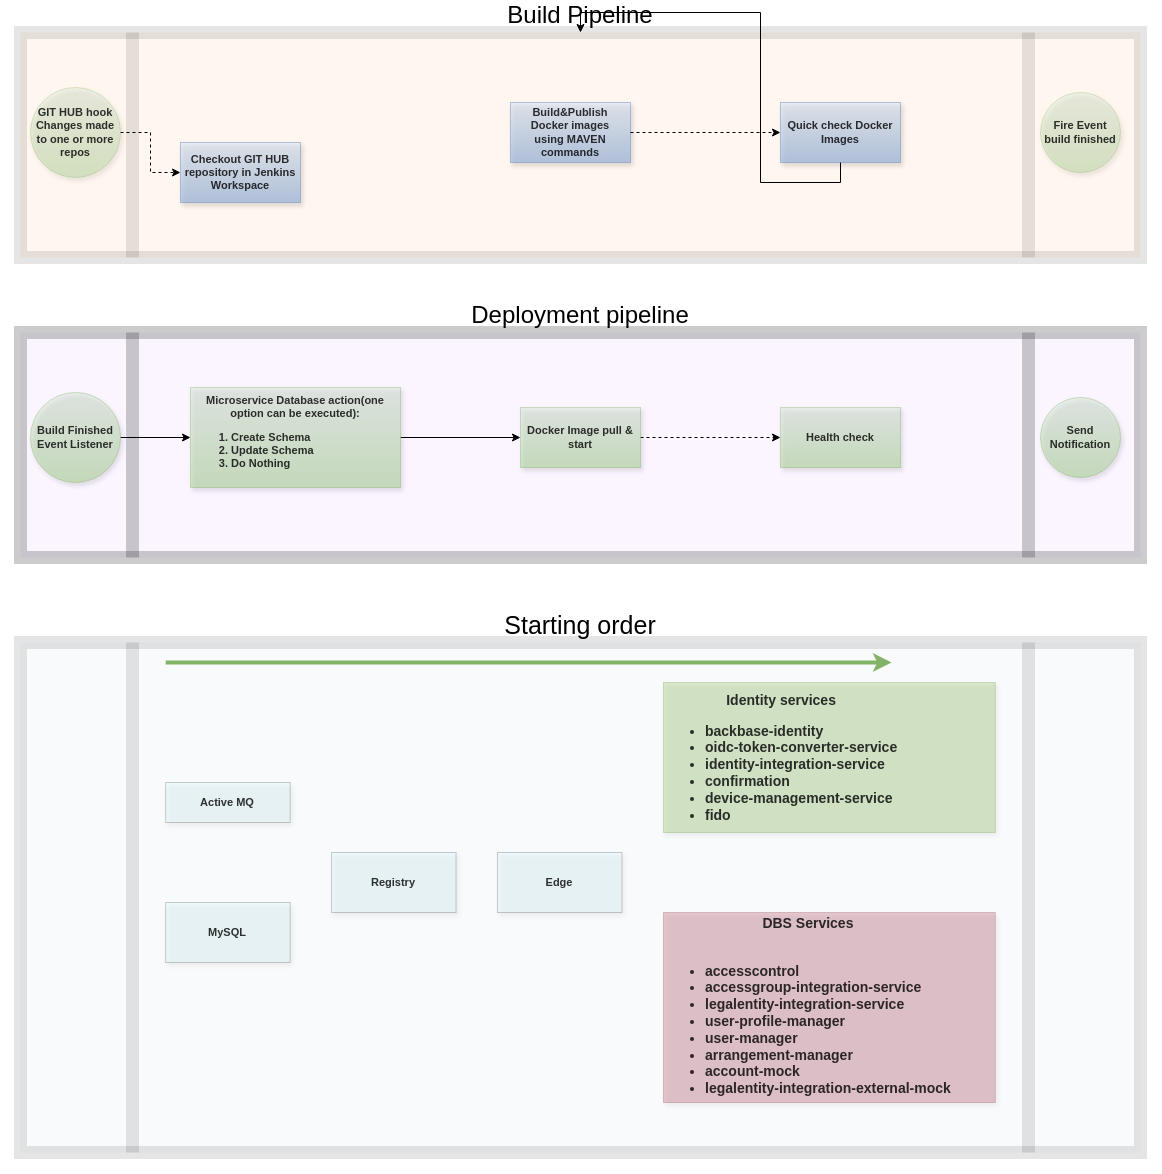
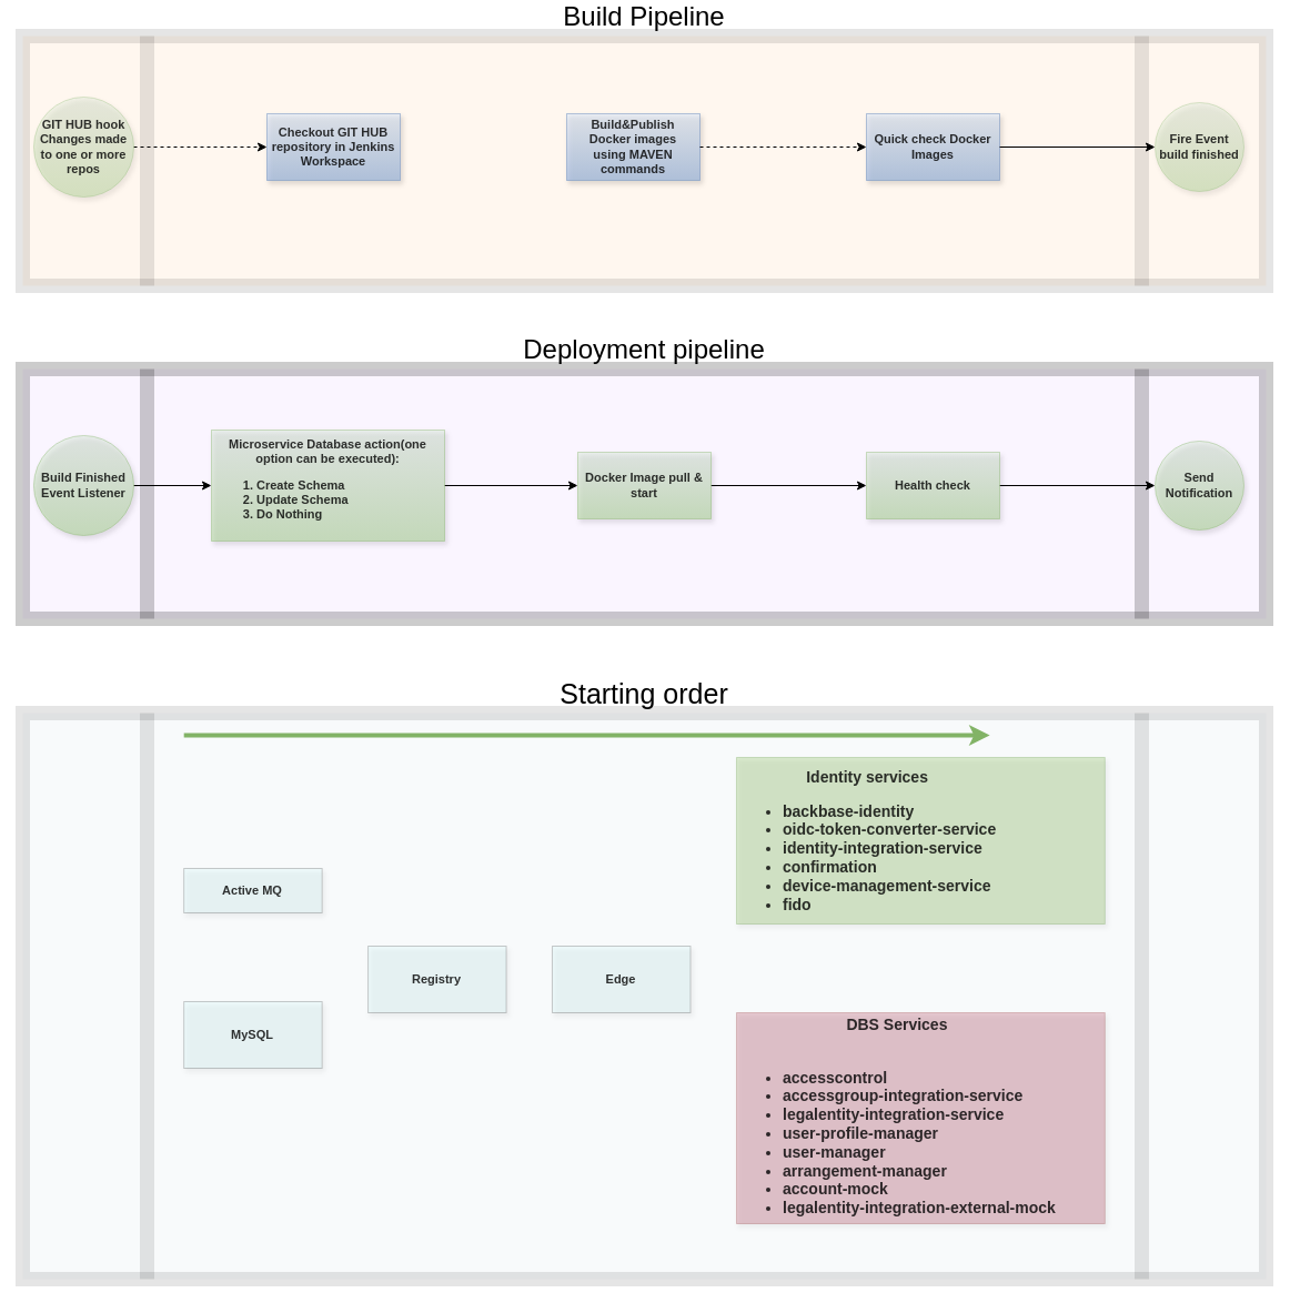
  <mxCell id="0" />
  <mxCell id="1" parent="0" />
  <mxCell id="2" value="Deployment pipeline" style="shape=process;whiteSpace=wrap;html=1;backgroundOutline=1;sketch=0;strokeWidth=13;opacity=20;labelPosition=center;verticalLabelPosition=top;align=center;verticalAlign=bottom;fontSize=24;fillColor=#E5CCFF;" vertex="1" parent="1"><mxGeometry x="20" y="320" width="1120" height="225" as="geometry" /></mxCell>
  <mxCell id="3" style="edgeStyle=orthogonalEdgeStyle;rounded=0;orthogonalLoop=1;jettySize=auto;html=1;entryX=0;entryY=0.5;entryDx=0;entryDy=0;strokeWidth=1;fontSize=24;fontColor=#000000;" edge="1" parent="1" source="4" target="6"><mxGeometry relative="1" as="geometry" /></mxCell>
  <mxCell id="4" value="Build Finished Event Listener" style="ellipse;whiteSpace=wrap;html=1;aspect=fixed;rounded=0;shadow=1;labelBackgroundColor=none;sketch=0;strokeColor=#82b366;strokeWidth=1;fillColor=#d5e8d4;gradientColor=#97d077;fontSize=11;opacity=40;fontStyle=1;textOpacity=80;" vertex="1" parent="1"><mxGeometry x="30" y="380" width="90" height="90" as="geometry" /></mxCell>
  <mxCell id="5" value="" style="edgeStyle=orthogonalEdgeStyle;rounded=0;orthogonalLoop=1;jettySize=auto;html=1;strokeWidth=1;fontSize=24;fontColor=#000000;" edge="1" parent="1" source="6" target="27"><mxGeometry relative="1" as="geometry" /></mxCell>
  <mxCell id="6" value="&lt;font color=&quot;#000000&quot;&gt;&lt;b&gt;Microservice Database action(one option can be executed):&lt;br&gt;&lt;ol&gt;&lt;li style=&quot;text-align: left&quot;&gt;&lt;b style=&quot;color: rgb(0 , 0 , 0)&quot;&gt;Create Schema&lt;/b&gt;&lt;/li&gt;&lt;li style=&quot;text-align: left&quot;&gt;&lt;b style=&quot;color: rgb(0 , 0 , 0)&quot;&gt;Update Schema&lt;/b&gt;&lt;/li&gt;&lt;li style=&quot;text-align: left&quot;&gt;&lt;b style=&quot;color: rgb(0 , 0 , 0)&quot;&gt;Do Nothing&lt;/b&gt;&lt;/li&gt;&lt;/ol&gt;&lt;/b&gt;&lt;/font&gt;" style="rounded=0;whiteSpace=wrap;html=1;shadow=1;labelBackgroundColor=none;sketch=0;strokeColor=#82b366;strokeWidth=1;fillColor=#d5e8d4;gradientColor=#97d077;fontSize=11;opacity=40;textOpacity=80;" vertex="1" parent="1"><mxGeometry x="190" y="375" width="210" height="100" as="geometry" /></mxCell>
  <mxCell id="7" value="" style="group" vertex="1" connectable="0" parent="1"><mxGeometry x="20" y="630" width="1120" height="510" as="geometry" /></mxCell>
  <mxCell id="8" value="&lt;font style=&quot;font-size: 25px&quot;&gt;Starting order&lt;/font&gt;" style="shape=process;whiteSpace=wrap;html=1;backgroundOutline=1;opacity=10;fillColor=#bac8d3;strokeWidth=13;sketch=0;labelPosition=center;verticalLabelPosition=top;align=center;verticalAlign=bottom;" vertex="1" parent="7"><mxGeometry width="1120.0" height="510" as="geometry" /></mxCell>
  <mxCell id="9" value="Active MQ" style="rounded=0;whiteSpace=wrap;html=1;shadow=1;labelBackgroundColor=none;sketch=0;strokeColor=#000000;strokeWidth=1;fillColor=#CCFFFF;gradientColor=none;fontSize=11;opacity=20;fontStyle=1;textOpacity=80;" vertex="1" parent="7"><mxGeometry x="145.185" y="140" width="124.444" height="40" as="geometry" /></mxCell>
  <mxCell id="10" value="MySQL" style="rounded=0;whiteSpace=wrap;html=1;shadow=1;labelBackgroundColor=none;sketch=0;strokeColor=#000000;strokeWidth=1;fillColor=#CCFFFF;gradientColor=none;fontSize=11;opacity=20;fontStyle=1;textOpacity=80;" vertex="1" parent="7"><mxGeometry x="145.185" y="260" width="124.444" height="60" as="geometry" /></mxCell>
  <mxCell id="11" value="Registry" style="rounded=0;whiteSpace=wrap;html=1;shadow=1;labelBackgroundColor=none;sketch=0;strokeColor=#000000;strokeWidth=1;fillColor=#CCFFFF;gradientColor=none;fontSize=11;opacity=20;fontStyle=1;textOpacity=80;" vertex="1" parent="7"><mxGeometry x="311.111" y="210" width="124.444" height="60" as="geometry" /></mxCell>
  <mxCell id="12" value="Edge" style="rounded=0;whiteSpace=wrap;html=1;shadow=1;labelBackgroundColor=none;sketch=0;strokeColor=#000000;strokeWidth=1;fillColor=#CCFFFF;gradientColor=none;fontSize=11;opacity=20;fontStyle=1;textOpacity=80;" vertex="1" parent="7"><mxGeometry x="477.037" y="210" width="124.444" height="60" as="geometry" /></mxCell>
  <mxCell id="13" value="&lt;pre style=&quot;font-size: 14px&quot;&gt;&lt;div style=&quot;text-align: center&quot;&gt;&lt;font face=&quot;Helvetica&quot; style=&quot;font-size: 14px&quot;&gt;&lt;b&gt;Identity services&lt;/b&gt;&lt;/font&gt;&lt;/div&gt;&lt;ul&gt;&lt;li&gt;&lt;font face=&quot;Helvetica&quot; style=&quot;font-size: 14px&quot;&gt;&lt;b&gt;backbase-identity&lt;/b&gt;&lt;/font&gt;&lt;/li&gt;&lt;li&gt;&lt;font face=&quot;Helvetica&quot;&gt;&lt;b&gt;oidc-token-converter-service&lt;/b&gt;&lt;/font&gt;&lt;/li&gt;&lt;li&gt;&lt;font face=&quot;Helvetica&quot;&gt;&lt;b&gt;identity-integration-service&lt;/b&gt;&lt;/font&gt;&lt;/li&gt;&lt;li&gt;&lt;font face=&quot;Helvetica&quot;&gt;&lt;b&gt;confirmation&lt;/b&gt;&lt;/font&gt;&lt;/li&gt;&lt;li&gt;&lt;font face=&quot;Helvetica&quot;&gt;&lt;b&gt;device-management-service&lt;/b&gt;&lt;/font&gt;&lt;/li&gt;&lt;li&gt;&lt;font face=&quot;Helvetica&quot;&gt;&lt;b&gt;&lt;span style=&quot;font-size: 0px;&quot;&gt;confirmation%3CmxGraphModel%3E%3Croot%3E%3CmxCell%20id%3D%220%22%2F%3E%3CmxCell%20id%3D%221%22%20parent%3D%220%22%2F%3E%3CmxCell%20id%3D%222%22%20value%3D%22%26lt%3Bpre%26gt%3B%26lt%3Bfont%20face%3D%26quot%3BHelvetica%26quot%3B%20style%3D%26quot%3Bfont-size%3A%2011px%26quot%3B%20color%3D%26quot%3B%23000000%26quot%3B%26gt%3Bconfirmation%26lt%3B%2Ffont%26gt%3B%26lt%3Bspan%20style%3D%26quot%3Bcolor%3A%20rgb(169%20%2C%20183%20%2C%20198)%20%3B%20background-color%3A%20rgb(43%20%2C%2043%20%2C%2043)%20%3B%20font-family%3A%20%26amp%3B%2334%3Bjetbrains%20mono%26amp%3B%2334%3B%20%2C%20monospace%20%3B%20font-size%3A%209.8pt%26quot%3B%26gt%3B%26lt%3Bbr%26gt%3B%26lt%3B%2Fspan%26gt%3B%26lt%3B%2Fpre%26gt%3B%22%20style%3D%22rounded%3D0%3BwhiteSpace%3Dwrap%3Bhtml%3D1%3Bshadow%3D1%3BlabelBackgroundColor%3Dnone%3Bsketch%3D0%3BstrokeColor%3D%23000000%3BstrokeWidth%3D1%3BfillColor%3D%23CCFFFF%3BgradientColor%3Dnone%3BfontSize%3D11%3BfontColor%3D%23FF0000%3Bopacity%3D10%3B%22%20vertex%3D%221%22%20parent%3D%221%22%3E%3CmxGeometry%20x%3D%22400%22%20y%3D%22830%22%20width%3D%22160%22%20height%3D%2260%22%20as%3D%22geometry%22%2F%3E%3C%2FmxCell%3E%3C%2Froot%3E%3C%2FmxGraphModel%3&lt;/span&gt;fido&lt;/b&gt;&lt;/font&gt;&lt;/li&gt;&lt;/ul&gt;&lt;/pre&gt;" style="rounded=0;whiteSpace=wrap;html=1;shadow=1;labelBackgroundColor=none;sketch=0;strokeColor=#2D7600;strokeWidth=1;fillColor=#60a917;fontSize=11;opacity=20;align=left;textOpacity=80;" vertex="1" parent="7"><mxGeometry x="642.963" y="40" width="331.852" height="150" as="geometry" /></mxCell>
  <mxCell id="14" value="&lt;pre&gt;&lt;div style=&quot;font-size: 14px ; text-align: center&quot;&gt;&lt;b style=&quot;font-family: &amp;#34;helvetica&amp;#34; ; text-align: left&quot;&gt;DBS Services&lt;br&gt;&lt;/b&gt;&lt;br&gt;&lt;/div&gt;&lt;b style=&quot;font-family: &amp;#34;helvetica&amp;#34; ; font-size: 14px ; white-space: normal&quot;&gt;&lt;ul&gt;&lt;li&gt;&lt;b style=&quot;font-family: &amp;#34;helvetica&amp;#34; ; font-size: 14px ; white-space: normal&quot;&gt;accesscontrol&lt;/b&gt;&lt;/li&gt;&lt;li&gt;&lt;b style=&quot;font-family: &amp;#34;helvetica&amp;#34; ; font-size: 14px ; white-space: normal&quot;&gt;accessgroup-integration-service&lt;/b&gt;&lt;/li&gt;&lt;li&gt;&lt;b style=&quot;font-family: &amp;#34;helvetica&amp;#34; ; font-size: 14px ; white-space: normal&quot;&gt;legalentity-integration-service&lt;/b&gt;&lt;/li&gt;&lt;li&gt;&lt;b style=&quot;font-family: &amp;#34;helvetica&amp;#34; ; font-size: 14px ; white-space: normal&quot;&gt;user-profile-manager&lt;/b&gt;&lt;/li&gt;&lt;li&gt;&lt;b style=&quot;font-family: &amp;#34;helvetica&amp;#34; ; font-size: 14px ; white-space: normal&quot;&gt;user-manager&lt;/b&gt;&lt;/li&gt;&lt;li&gt;&lt;b style=&quot;font-size: 14px ; font-family: &amp;#34;helvetica&amp;#34; ; white-space: normal&quot;&gt;arrangement-manager&lt;/b&gt;&lt;/li&gt;&lt;li&gt;&lt;b style=&quot;font-size: 14px ; font-family: &amp;#34;helvetica&amp;#34; ; white-space: normal&quot;&gt;account-mock&lt;/b&gt;&lt;/li&gt;&lt;li&gt;&lt;b style=&quot;font-size: 14px ; font-family: &amp;#34;helvetica&amp;#34; ; white-space: normal&quot;&gt;legalentity-integration-external-mock&lt;/b&gt;&lt;/li&gt;&lt;/ul&gt;&lt;/b&gt;&lt;/pre&gt;" style="rounded=0;whiteSpace=wrap;html=1;shadow=1;labelBackgroundColor=none;sketch=0;strokeColor=#6F0000;strokeWidth=1;fillColor=#a20025;fontSize=11;opacity=20;align=left;textOpacity=80;" vertex="1" parent="7"><mxGeometry x="642.963" y="270" width="331.852" height="190" as="geometry" /></mxCell>
  <mxCell id="15" value="" style="endArrow=classic;html=1;fontColor=#000000;strokeWidth=4;gradientColor=#97d077;fillColor=#d5e8d4;strokeColor=#82b366;" edge="1" parent="7"><mxGeometry width="50" height="50" relative="1" as="geometry"><mxPoint x="145.185" y="20" as="sourcePoint" /><mxPoint x="871.111" y="20" as="targetPoint" /></mxGeometry></mxCell>
  <mxCell id="16" value="" style="group" vertex="1" connectable="0" parent="1"><mxGeometry x="20" width="1120" height="225" as="geometry" y="20" /></mxCell>
  <mxCell id="17" value="Build Pipeline" style="shape=process;whiteSpace=wrap;html=1;backgroundOutline=1;sketch=0;strokeWidth=13;opacity=10;fillColor=#FFB366;labelPosition=center;verticalLabelPosition=top;align=center;verticalAlign=bottom;fontSize=24;" vertex="1" parent="16"><mxGeometry width="1120" height="225" as="geometry" /></mxCell>
- <mxCell id="18" value="&lt;b&gt;&lt;font color=&quot;#000000&quot;&gt;Checkout GIT HUB repository in Jenkins Workspace&lt;/font&gt;&lt;/b&gt;" style="rounded=0;whiteSpace=wrap;html=1;shadow=1;labelBackgroundColor=none;sketch=0;strokeColor=#6c8ebf;strokeWidth=1;fillColor=#dae8fc;gradientColor=#7ea6e0;fontSize=11;opacity=50;textOpacity=80;" vertex="1" parent="16"><mxGeometry x="160" y="110" width="120" height="60" as="geometry" /></mxCell>
+ <mxCell id="18" value="&lt;b&gt;&lt;font color=&quot;#000000&quot;&gt;Checkout GIT HUB repository in Jenkins Workspace&lt;/font&gt;&lt;/b&gt;" style="rounded=0;whiteSpace=wrap;html=1;shadow=1;labelBackgroundColor=none;sketch=0;strokeColor=#6c8ebf;strokeWidth=1;fillColor=#dae8fc;gradientColor=#7ea6e0;fontSize=11;opacity=50;textOpacity=80;" vertex="1" parent="16"><mxGeometry x="220" y="70" width="120" height="60" as="geometry" /></mxCell>
  <mxCell id="19" value="&lt;font color=&quot;#000000&quot;&gt;&lt;b&gt;Build&amp;amp;Publish &lt;br&gt;Docker images&lt;br&gt;using MAVEN commands&lt;/b&gt;&lt;/font&gt;" style="rounded=0;whiteSpace=wrap;html=1;shadow=1;labelBackgroundColor=none;sketch=0;strokeColor=#6c8ebf;strokeWidth=1;fillColor=#dae8fc;gradientColor=#7ea6e0;fontSize=11;opacity=50;textOpacity=80;" vertex="1" parent="16"><mxGeometry x="490" y="70" width="120" height="60" as="geometry" /></mxCell>
  <mxCell id="20" value="&lt;font color=&quot;#000000&quot;&gt;&lt;b&gt;Quick check Docker Images&lt;/b&gt;&lt;/font&gt;" style="rounded=0;whiteSpace=wrap;html=1;shadow=1;labelBackgroundColor=none;sketch=0;strokeColor=#6c8ebf;strokeWidth=1;fillColor=#dae8fc;gradientColor=#7ea6e0;fontSize=11;opacity=50;textOpacity=80;" vertex="1" parent="16"><mxGeometry x="760" y="70" width="120" height="60" as="geometry" /></mxCell>
  <mxCell id="21" value="" style="edgeStyle=orthogonalEdgeStyle;rounded=0;orthogonalLoop=1;jettySize=auto;html=1;fontSize=11;fontColor=#FF0000;dashed=1;" edge="1" parent="16" source="19" target="20"><mxGeometry relative="1" as="geometry" /></mxCell>
  <mxCell id="22" style="edgeStyle=orthogonalEdgeStyle;rounded=0;orthogonalLoop=1;jettySize=auto;html=1;fontSize=11;fontColor=#FF0000;dashed=1;" edge="1" parent="16" source="23" target="18"><mxGeometry relative="1" as="geometry" /></mxCell>
  <mxCell id="23" value="&lt;b&gt;GIT HUB hook&lt;br&gt;Changes made to one or more repos&lt;/b&gt;" style="ellipse;whiteSpace=wrap;html=1;aspect=fixed;rounded=0;shadow=1;labelBackgroundColor=none;sketch=0;strokeColor=#82b366;strokeWidth=1;fillColor=#d5e8d4;gradientColor=#97d077;fontSize=11;opacity=30;textOpacity=80;" vertex="1" parent="16"><mxGeometry x="10" y="55" width="90" height="90" as="geometry" /></mxCell>
  <mxCell id="24" value="&lt;b&gt;Fire Event build finished&lt;/b&gt;" style="ellipse;whiteSpace=wrap;html=1;aspect=fixed;rounded=0;shadow=1;labelBackgroundColor=none;sketch=0;strokeColor=#82b366;strokeWidth=1;fillColor=#d5e8d4;gradientColor=#97d077;fontSize=11;opacity=30;textOpacity=80;" vertex="1" parent="16"><mxGeometry x="1020" y="60" width="80" height="80" as="geometry" /></mxCell>
- <mxCell id="25" style="edgeStyle=orthogonalEdgeStyle;rounded=0;orthogonalLoop=1;jettySize=auto;html=1;fontSize=11;fontColor=#FF0000;" edge="1" parent="16" source="20" target="17"><mxGeometry relative="1" as="geometry" /></mxCell>
- <mxCell id="26" value="" style="edgeStyle=orthogonalEdgeStyle;rounded=0;orthogonalLoop=1;jettySize=auto;html=1;strokeWidth=1;fontSize=24;fontColor=#000000;dashed=1;" edge="1" parent="1" source="27" target="29"><mxGeometry relative="1" as="geometry" /></mxCell>
+ <mxCell id="25" style="edgeStyle=orthogonalEdgeStyle;rounded=0;orthogonalLoop=1;jettySize=auto;html=1;entryX=0;entryY=0.5;entryDx=0;entryDy=0;fontSize=11;fontColor=#FF0000;" edge="1" parent="16" source="20" target="24"><mxGeometry relative="1" as="geometry" /></mxCell>
+ <mxCell id="26" value="" style="edgeStyle=orthogonalEdgeStyle;rounded=0;orthogonalLoop=1;jettySize=auto;html=1;strokeWidth=1;fontSize=24;fontColor=#000000;" edge="1" parent="1" source="27" target="29"><mxGeometry relative="1" as="geometry" /></mxCell>
  <mxCell id="27" value="Docker Image pull &amp;amp; start" style="whiteSpace=wrap;html=1;rounded=0;shadow=1;fontSize=11;strokeColor=#82b366;strokeWidth=1;fillColor=#d5e8d4;gradientColor=#97d077;textOpacity=80;opacity=40;sketch=0;fontStyle=1" vertex="1" parent="1"><mxGeometry x="520" y="395" width="120" height="60" as="geometry" /></mxCell>
+ <mxCell id="28" value="" style="edgeStyle=orthogonalEdgeStyle;rounded=0;orthogonalLoop=1;jettySize=auto;html=1;strokeWidth=1;fontSize=24;fontColor=#000000;" edge="1" parent="1" source="29" target="30"><mxGeometry relative="1" as="geometry" /></mxCell>
  <mxCell id="29" value="Health check" style="whiteSpace=wrap;html=1;rounded=0;shadow=1;fontSize=11;strokeColor=#82b366;strokeWidth=1;fillColor=#d5e8d4;gradientColor=#97d077;textOpacity=80;opacity=40;sketch=0;fontStyle=1" vertex="1" parent="1"><mxGeometry x="780" y="395" width="120" height="60" as="geometry" /></mxCell>
  <mxCell id="30" value="Send Notification" style="ellipse;whiteSpace=wrap;html=1;rounded=0;shadow=1;fontSize=11;strokeColor=#82b366;strokeWidth=1;fillColor=#d5e8d4;gradientColor=#97d077;textOpacity=80;opacity=40;sketch=0;fontStyle=1" vertex="1" parent="1"><mxGeometry x="1040" y="385" width="80" height="80" as="geometry" /></mxCell>
